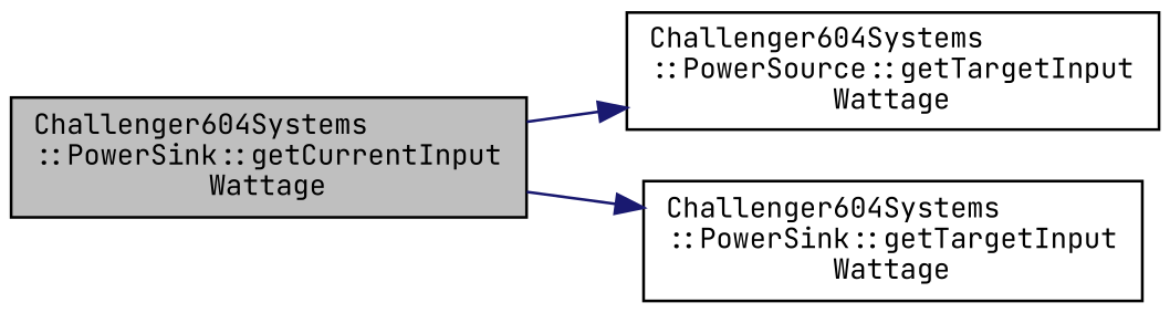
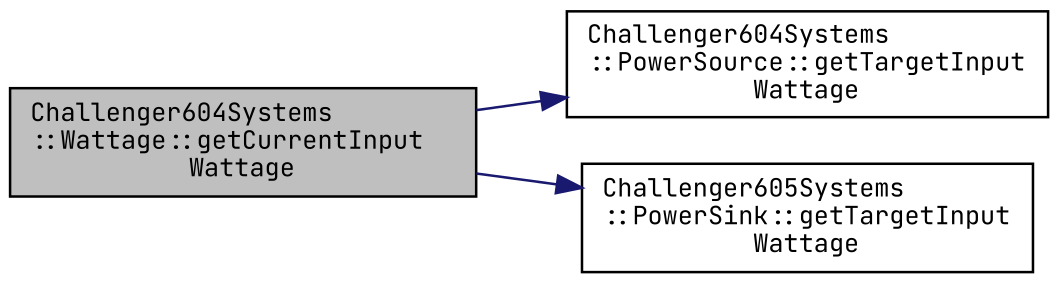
  digraph {
    fontname="JetBrains Mono"
    rankdir=LR
    node [color=black fillcolor=white fontname="JetBrains Mono" fontsize=10 shape=record style=filled]
    edge [color=midnightblue fontname="JetBrains Mono" fontsize=10 labelfontname=Helvetica labelfontsize=10 style=solid]
-   n1 [fillcolor=grey75 fontcolor=black height=0.2 label="Challenger604Systems\l::PowerSink::getCurrentInput\lWattage" width=0.4]
+   n1 [fillcolor=grey75 fontcolor=black height=0.2 label="Challenger604Systems\l::Wattage::getCurrentInput\lWattage" width=0.4]
    n2 [height=0.2 label="Challenger604Systems\l::PowerSource::getTargetInput\lWattage" width=0.4]
-   n3 [height=0.2 label="Challenger604Systems\l::PowerSink::getTargetInput\lWattage" width=0.4]
+   n3 [height=0.2 label="Challenger605Systems\l::PowerSink::getTargetInput\lWattage" width=0.4]
    n1 -> n2
    n1 -> n3
  }
